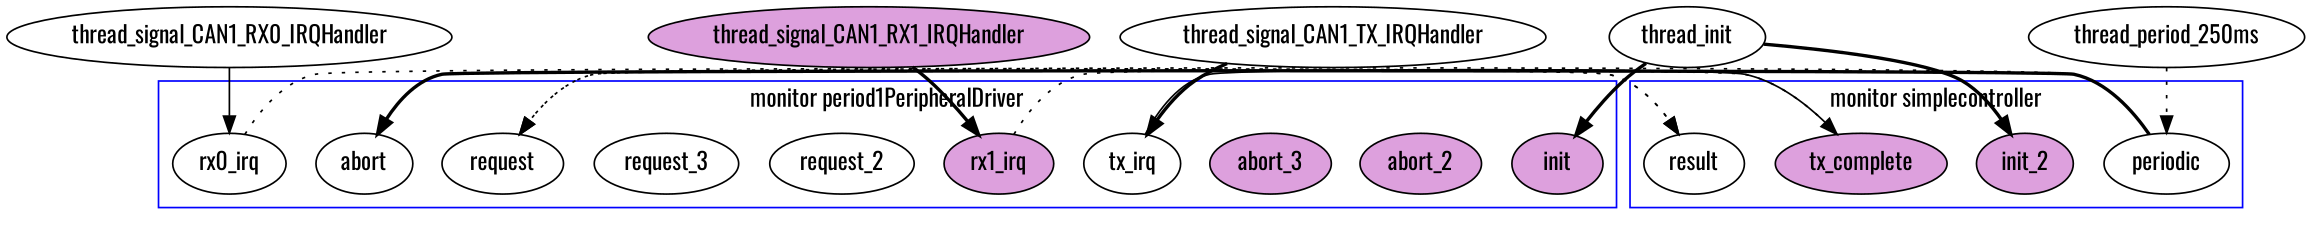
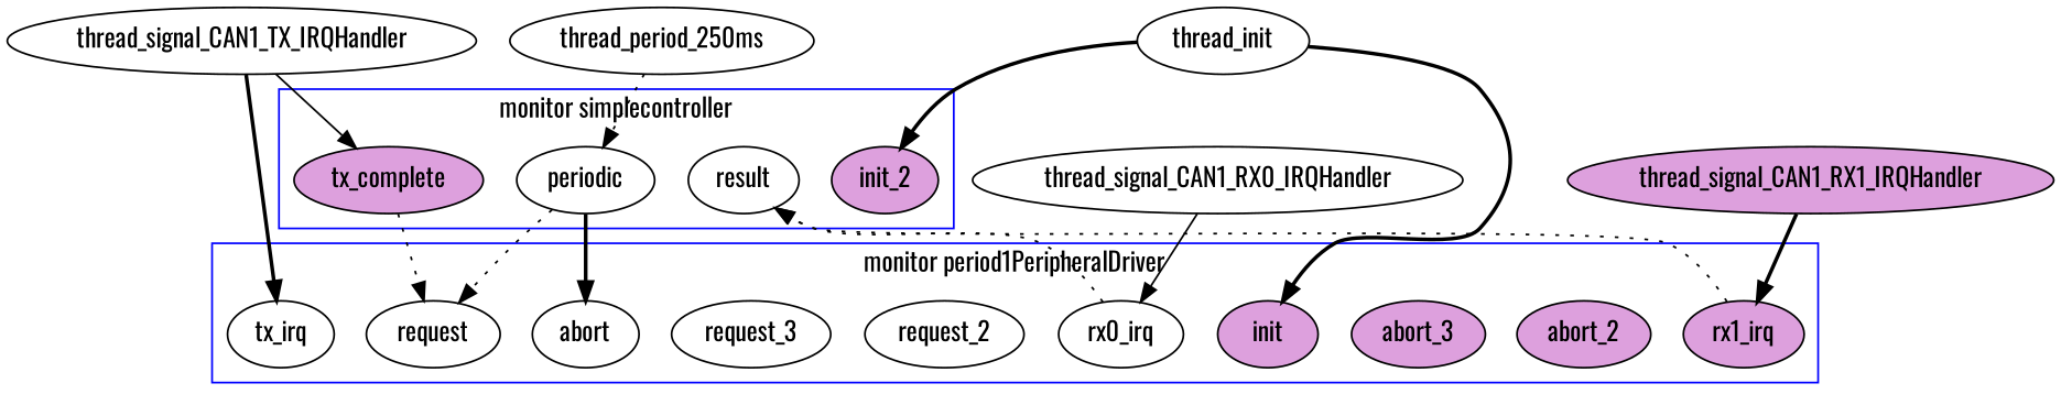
  digraph {
    fontname=Oswald
    node [fillcolor=white fontname=Oswald style=filled]
    edge [fontname=Oswald style=dotted]
    abort
    abort_2 [fillcolor=plum]
    abort_3 [fillcolor=plum]
    init [fillcolor=plum]
    request
    request_2
    request_3
    rx0_irq
    rx1_irq [fillcolor=plum]
    tx_irq
    init_2 [fillcolor=plum]
    periodic
    result
    tx_complete [fillcolor=plum]
    thread_signal_CAN1_RX0_IRQHandler
    thread_signal_CAN1_RX1_IRQHandler [fillcolor=plum]
    thread_signal_CAN1_TX_IRQHandler
    thread_period_250ms
    thread_init
    subgraph cluster_1 {
      color=blue
      label="monitor period1PeripheralDriver"
      abort
      abort_2
      abort_3
      init
      request
      request_2
      request_3
      rx0_irq
      rx1_irq
      tx_irq
    }
    subgraph cluster_2 {
      color=blue
      label="monitor simplecontroller"
      init_2
      periodic
      result
      tx_complete
    }
    rx0_irq -> result
    rx1_irq -> result
-   tx_irq -> tx_complete [style=solid]
+   thread_signal_CAN1_TX_IRQHandler -> tx_complete [style=solid]
    periodic -> abort [style=bold]
    periodic -> request
    tx_complete -> request
    thread_signal_CAN1_RX0_IRQHandler -> rx0_irq [style=solid]
    thread_signal_CAN1_RX1_IRQHandler -> rx1_irq [style=bold]
    thread_signal_CAN1_TX_IRQHandler -> tx_irq [style=bold]
    thread_period_250ms -> periodic
    thread_init -> init [style=bold]
    thread_init -> init_2 [style=bold]
  }
